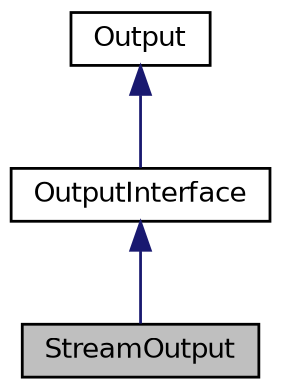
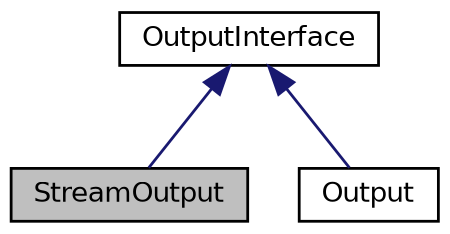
  digraph {
    node [color=black fillcolor=white fontname=Helvetica fontsize=10 shape=record style=filled]
    edge [color=midnightblue dir=back fontname=Helvetica fontsize=10 labelfontname=Helvetica labelfontsize=10 style=solid]
    n1 [fillcolor=grey75 fontcolor=black height=0.2 label=StreamOutput width=0.4]
    n2 [height=0.2 label=Output width=0.4]
    n3 [height=0.2 label=OutputInterface width=0.4]
    n3 -> n1
-   n2 -> n3
+   n3 -> n2
  }
